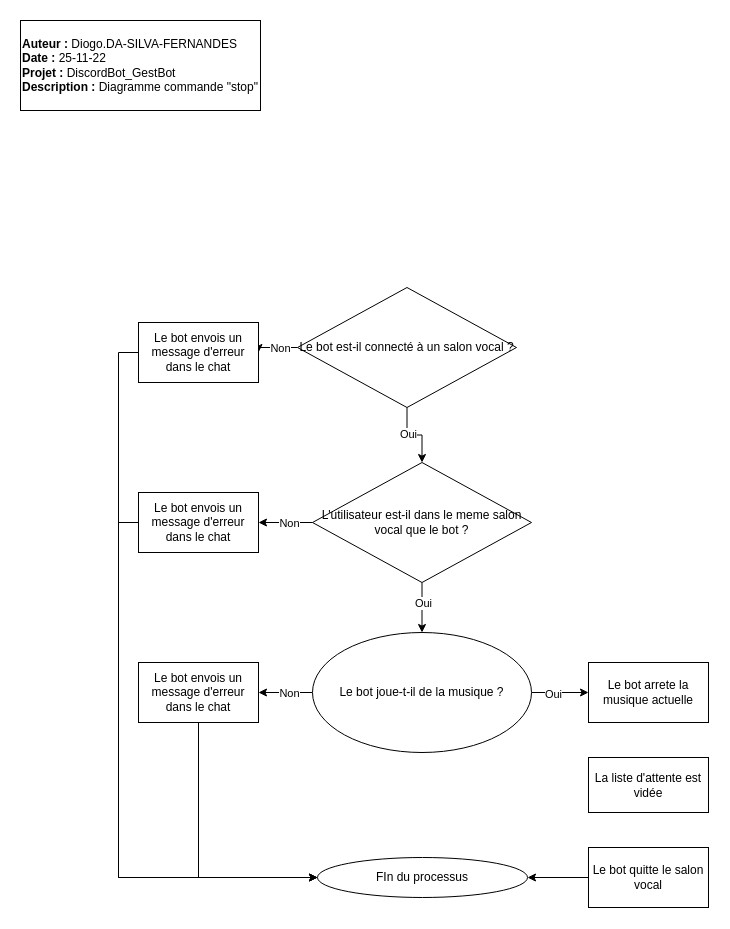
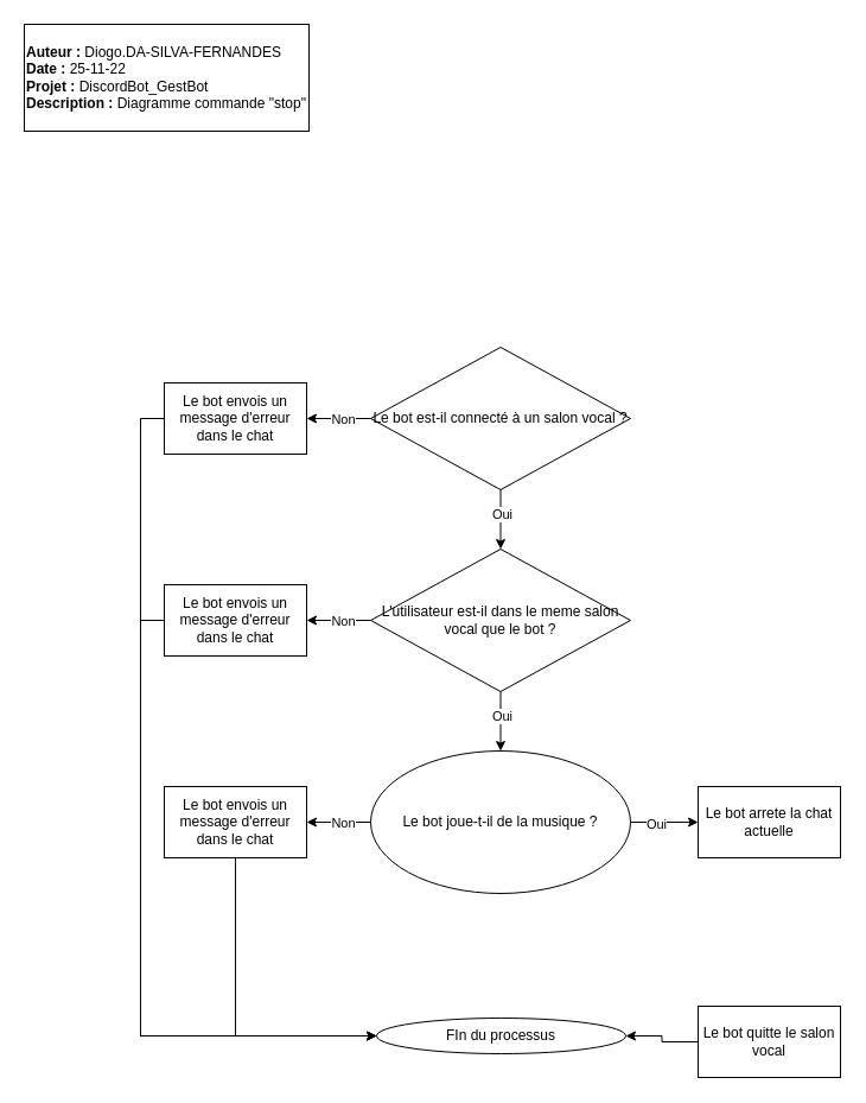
  <mxCell id="0" />
  <mxCell id="1" parent="0" />
  <mxCell id="2" style="edgeStyle=orthogonalEdgeStyle;rounded=0;orthogonalLoop=1;jettySize=auto;html=1;exitX=0;exitY=0.5;exitDx=0;exitDy=0;entryX=1;entryY=0.5;entryDx=0;entryDy=0;" parent="1" source="6" target="8" edge="1"><mxGeometry relative="1" as="geometry" /></mxCell>
  <mxCell id="3" value="Non" style="edgeLabel;html=1;align=center;verticalAlign=middle;resizable=0;points=[];" parent="2" vertex="1" connectable="0"><mxGeometry x="0.185" y="-1" relative="1" as="geometry"><mxPoint x="8" y="1" as="offset" /></mxGeometry></mxCell>
  <mxCell id="4" style="edgeStyle=orthogonalEdgeStyle;rounded=0;orthogonalLoop=1;jettySize=auto;html=1;entryX=0.5;entryY=0;entryDx=0;entryDy=0;" parent="1" source="6" target="11" edge="1"><mxGeometry relative="1" as="geometry"><mxPoint x="421.5" y="452" as="targetPoint" /></mxGeometry></mxCell>
  <mxCell id="5" value="Oui" style="edgeLabel;html=1;align=center;verticalAlign=middle;resizable=0;points=[];" parent="4" vertex="1" connectable="0"><mxGeometry x="-0.21" y="1" relative="1" as="geometry"><mxPoint as="offset" /></mxGeometry></mxCell>
- <mxCell id="6" value="Le bot est-il connecté à un salon vocal ?" style="rhombus;whiteSpace=wrap;html=1;" parent="1" vertex="1"><mxGeometry x="297" y="287" width="219" height="120" as="geometry" /></mxCell>
+ <mxCell id="6" value="Le bot est-il connecté à un salon vocal ?" style="rhombus;whiteSpace=wrap;html=1;" parent="1" vertex="1"><mxGeometry x="312" y="292" width="219" height="120" as="geometry" /></mxCell>
  <mxCell id="7" style="edgeStyle=orthogonalEdgeStyle;rounded=0;orthogonalLoop=1;jettySize=auto;html=1;exitX=0;exitY=0.5;exitDx=0;exitDy=0;entryX=0;entryY=0.5;entryDx=0;entryDy=0;" parent="1" source="8" target="24" edge="1"><mxGeometry relative="1" as="geometry"><mxPoint x="289" y="827" as="targetPoint" /></mxGeometry></mxCell>
  <mxCell id="8" value="Le bot envois un message d'erreur dans le chat" style="rounded=0;whiteSpace=wrap;html=1;" parent="1" vertex="1"><mxGeometry x="138" y="322" width="120" height="60" as="geometry" /></mxCell>
  <mxCell id="9" style="edgeStyle=orthogonalEdgeStyle;rounded=0;orthogonalLoop=1;jettySize=auto;html=1;exitX=0.5;exitY=1;exitDx=0;exitDy=0;entryX=0.5;entryY=0;entryDx=0;entryDy=0;" parent="1" source="11" target="20" edge="1"><mxGeometry relative="1" as="geometry"><mxPoint x="421" y="632" as="targetPoint" /></mxGeometry></mxCell>
  <mxCell id="10" value="Oui" style="edgeLabel;html=1;align=center;verticalAlign=middle;resizable=0;points=[];" parent="9" vertex="1" connectable="0"><mxGeometry x="-0.283" y="1" relative="1" as="geometry"><mxPoint y="2" as="offset" /></mxGeometry></mxCell>
  <mxCell id="11" value="L'utilisateur est-il dans le meme salon vocal que le bot ?" style="rhombus;whiteSpace=wrap;html=1;" parent="1" vertex="1"><mxGeometry x="312" y="462" width="219" height="120" as="geometry" /></mxCell>
  <mxCell id="12" style="edgeStyle=orthogonalEdgeStyle;rounded=0;orthogonalLoop=1;jettySize=auto;html=1;exitX=0;exitY=0.5;exitDx=0;exitDy=0;entryX=1;entryY=0.5;entryDx=0;entryDy=0;" parent="1" source="11" target="15" edge="1"><mxGeometry relative="1" as="geometry"><mxPoint x="312" y="522" as="sourcePoint" /></mxGeometry></mxCell>
  <mxCell id="13" value="Non" style="edgeLabel;html=1;align=center;verticalAlign=middle;resizable=0;points=[];" parent="12" vertex="1" connectable="0"><mxGeometry x="0.185" y="-1" relative="1" as="geometry"><mxPoint x="8" y="1" as="offset" /></mxGeometry></mxCell>
  <mxCell id="14" style="edgeStyle=orthogonalEdgeStyle;rounded=0;orthogonalLoop=1;jettySize=auto;html=1;exitX=0;exitY=0.5;exitDx=0;exitDy=0;entryX=0;entryY=0.5;entryDx=0;entryDy=0;" parent="1" source="15" target="24" edge="1"><mxGeometry relative="1" as="geometry" /></mxCell>
  <mxCell id="15" value="Le bot envois un message d'erreur dans le chat" style="rounded=0;whiteSpace=wrap;html=1;" parent="1" vertex="1"><mxGeometry x="138" y="492" width="120" height="60" as="geometry" /></mxCell>
  <mxCell id="16" style="edgeStyle=orthogonalEdgeStyle;rounded=0;orthogonalLoop=1;jettySize=auto;html=1;exitX=0;exitY=0.5;exitDx=0;exitDy=0;entryX=1;entryY=0.5;entryDx=0;entryDy=0;" parent="1" source="20" target="22" edge="1"><mxGeometry relative="1" as="geometry" /></mxCell>
  <mxCell id="17" value="Non" style="edgeLabel;html=1;align=center;verticalAlign=middle;resizable=0;points=[];" parent="16" vertex="1" connectable="0"><mxGeometry x="0.183" y="-1" relative="1" as="geometry"><mxPoint x="8" y="1" as="offset" /></mxGeometry></mxCell>
  <mxCell id="18" style="edgeStyle=orthogonalEdgeStyle;rounded=0;orthogonalLoop=1;jettySize=auto;html=1;exitX=1;exitY=0.5;exitDx=0;exitDy=0;entryX=0;entryY=0.5;entryDx=0;entryDy=0;" parent="1" source="20" target="23" edge="1"><mxGeometry relative="1" as="geometry" /></mxCell>
  <mxCell id="19" value="Oui" style="edgeLabel;html=1;align=center;verticalAlign=middle;resizable=0;points=[];" parent="18" vertex="1" connectable="0"><mxGeometry x="-0.265" y="-1" relative="1" as="geometry"><mxPoint as="offset" /></mxGeometry></mxCell>
  <mxCell id="20" value="Le bot joue-t-il de la musique ?" style="ellipse;whiteSpace=wrap;html=1;" parent="1" vertex="1"><mxGeometry x="312" y="632" width="219" height="120" as="geometry" /></mxCell>
  <mxCell id="21" style="edgeStyle=orthogonalEdgeStyle;rounded=0;orthogonalLoop=1;jettySize=auto;html=1;exitX=0.5;exitY=1;exitDx=0;exitDy=0;entryX=0;entryY=0.5;entryDx=0;entryDy=0;" parent="1" source="22" target="24" edge="1"><mxGeometry relative="1" as="geometry" /></mxCell>
  <mxCell id="22" value="Le bot envois un message d'erreur dans le chat" style="rounded=0;whiteSpace=wrap;html=1;" parent="1" vertex="1"><mxGeometry x="138" y="662" width="120" height="60" as="geometry" /></mxCell>
- <mxCell id="23" value="Le bot arrete la musique actuelle" style="rounded=0;whiteSpace=wrap;html=1;" parent="1" vertex="1"><mxGeometry x="588" y="662" width="120" height="60" as="geometry" /></mxCell>
- <mxCell id="24" value="FIn du processus" style="ellipse;whiteSpace=wrap;html=1;" parent="1" vertex="1"><mxGeometry x="317" y="857" width="210" height="40" as="geometry" /></mxCell>
+ <mxCell id="23" value="Le bot arrete la chat actuelle" style="rounded=0;whiteSpace=wrap;html=1;" parent="1" vertex="1"><mxGeometry x="588" y="662" width="120" height="60" as="geometry" /></mxCell>
+ <mxCell id="24" value="FIn du processus" style="ellipse;whiteSpace=wrap;html=1;" parent="1" vertex="1"><mxGeometry x="317" y="857" width="210" height="30" as="geometry" /></mxCell>
  <mxCell id="25" value="&lt;div&gt;&lt;b&gt;Auteur :&lt;/b&gt; Diogo.DA-SILVA-FERNANDES&lt;/div&gt;&lt;div&gt;&lt;b&gt;Date :&lt;/b&gt; 25-11-22&lt;/div&gt;&lt;div&gt;&lt;b&gt;Projet :&lt;/b&gt; DiscordBot_GestBot&lt;br&gt;&lt;b&gt;Description :&lt;/b&gt; Diagramme commande &quot;stop&quot;&lt;br&gt;&lt;/div&gt;" style="rounded=0;whiteSpace=wrap;html=1;align=left;glass=0;shadow=0;sketch=0;" parent="1" vertex="1"><mxGeometry x="20" y="20" width="240" height="90" as="geometry" /></mxCell>
- <mxCell id="26" value="La liste d'attente est vidée" style="rounded=0;whiteSpace=wrap;html=1;" parent="1" vertex="1"><mxGeometry x="588" y="757" width="120" height="55" as="geometry" /></mxCell>
  <mxCell id="27" style="edgeStyle=orthogonalEdgeStyle;rounded=0;orthogonalLoop=1;jettySize=auto;html=1;exitX=0;exitY=0.5;exitDx=0;exitDy=0;entryX=1;entryY=0.5;entryDx=0;entryDy=0;" parent="1" source="28" target="24" edge="1"><mxGeometry relative="1" as="geometry" /></mxCell>
  <mxCell id="28" value="Le bot quitte le salon vocal" style="rounded=0;whiteSpace=wrap;html=1;" parent="1" vertex="1"><mxGeometry x="588" y="847" width="120" height="60" as="geometry" /></mxCell>
